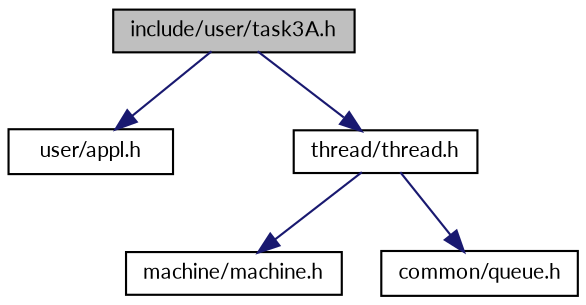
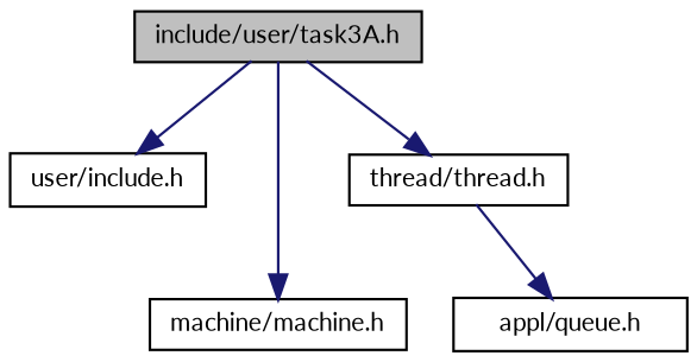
  digraph {
    fontname=Lato
    node [color=black fontname=Lato fontsize=10 shape=record]
    edge [color=midnightblue fontname=Lato fontsize=10 labelfontname=Helvetica labelfontsize=10 style=solid]
    n1 [fillcolor=grey75 fontcolor=black height=0.2 label="include/user/task3A.h" style=filled width=0.4]
-   n2 [height=0.2 label="user/appl.h" width=0.4]
+   n2 [height=0.2 label="user/include.h" width=0.4]
    n3 [height=0.2 label="thread/thread.h" width=0.4]
    n4 [height=0.2 label="machine/machine.h" width=0.4]
-   n5 [height=0.2 label="common/queue.h" width=0.4]
+   n5 [height=0.2 label="appl/queue.h" width=0.4]
    n1 -> n2
    n1 -> n3
-   n3 -> n4
+   n1 -> n4
    n3 -> n5
  }
